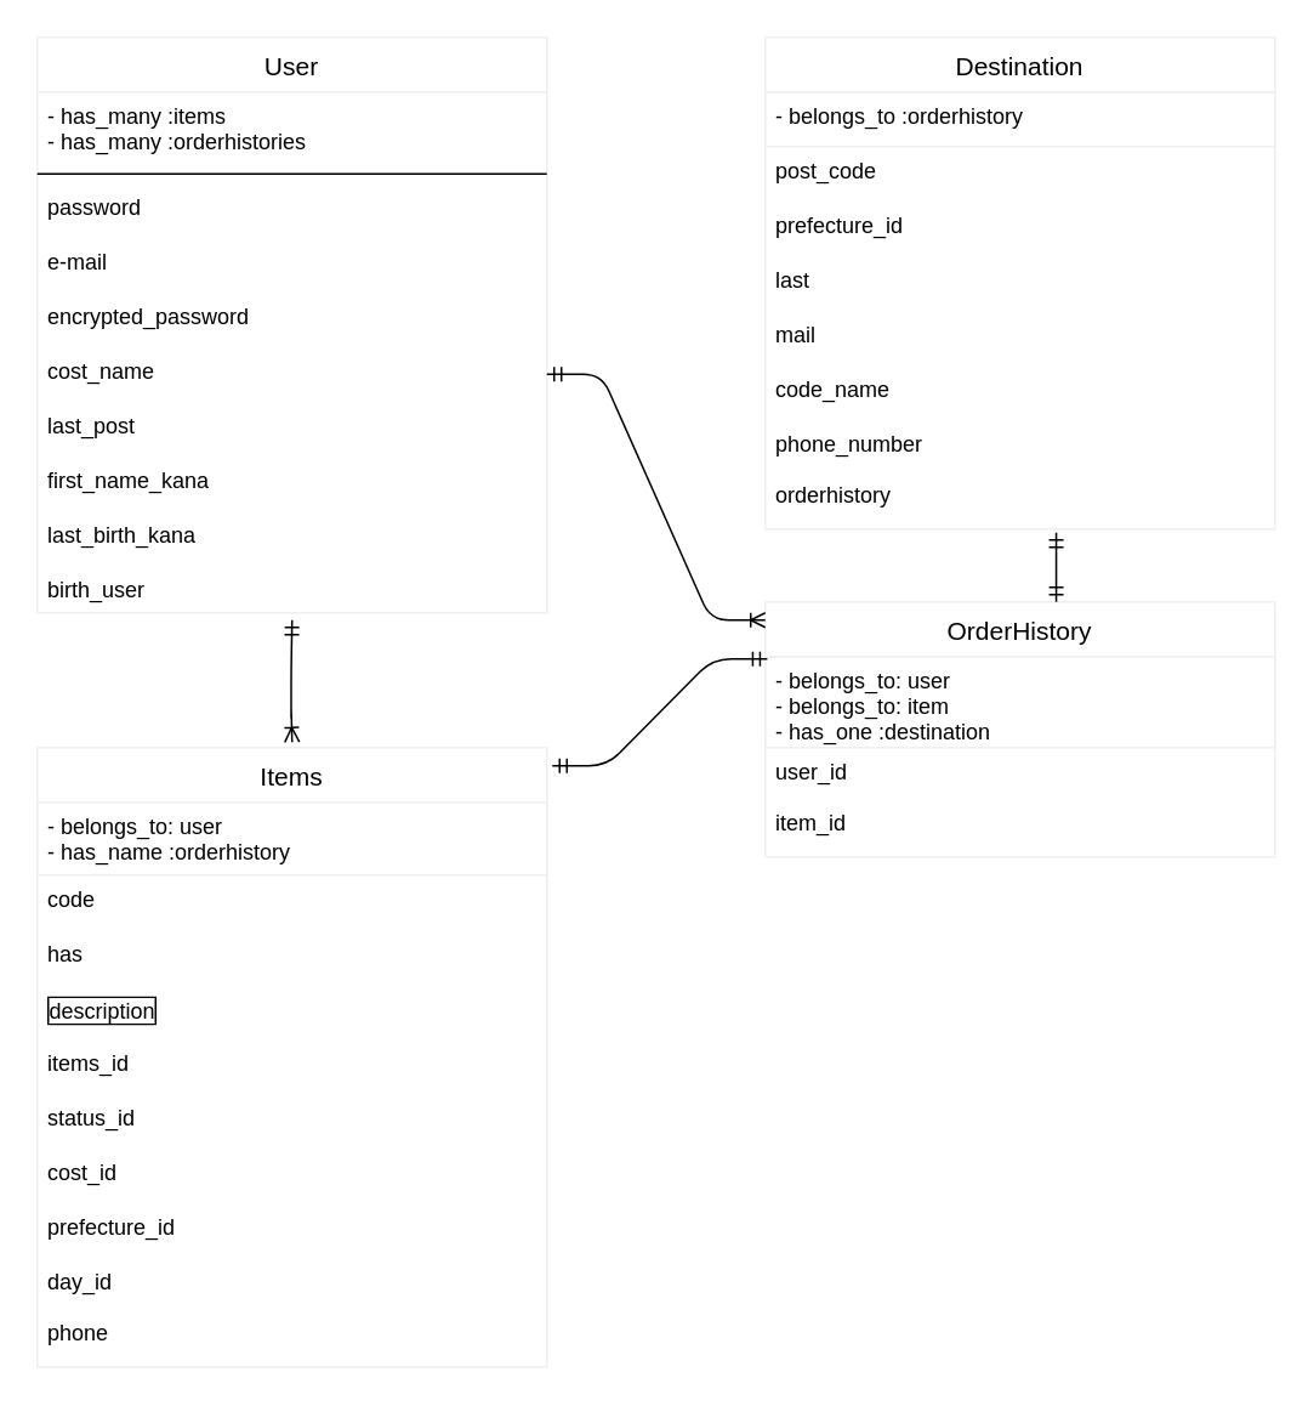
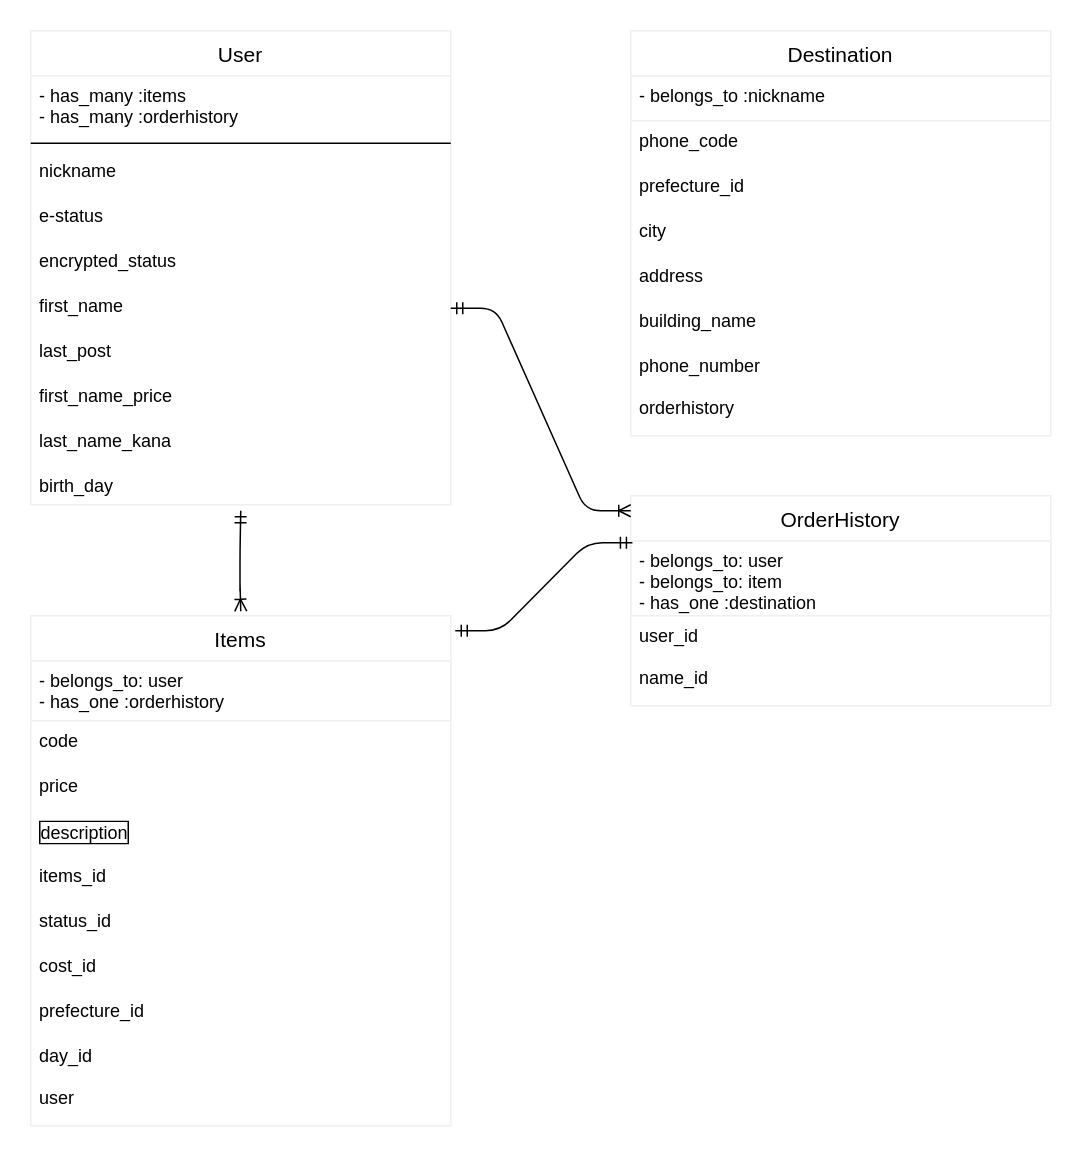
  <mxCell id="0" />
  <mxCell id="1" parent="0" />
  <mxCell id="2" value="Items" style="swimlane;fontStyle=0;childLayout=stackLayout;horizontal=1;startSize=30;horizontalStack=0;resizeParent=1;resizeParentMax=0;resizeLast=0;collapsible=1;marginBottom=0;align=center;fontSize=14;rounded=0;glass=0;labelBackgroundColor=none;sketch=0;strokeColor=#f0f0f0;fillColor=none;html=0;" parent="1" vertex="1"><mxGeometry x="20" y="410" width="280" height="340" as="geometry" /></mxCell>
- <mxCell id="3" value="- belongs_to: user&#10;- has_name :orderhistory" style="text;fillColor=none;spacingLeft=4;spacingRight=4;overflow=hidden;rotatable=0;points=[[0,0.5],[1,0.5]];portConstraint=eastwest;fontSize=12;strokeColor=#f0f0f0;" parent="2" vertex="1"><mxGeometry y="30" width="280" height="40" as="geometry" /></mxCell>
+ <mxCell id="3" value="- belongs_to: user&#10;- has_one :orderhistory" style="text;fillColor=none;spacingLeft=4;spacingRight=4;overflow=hidden;rotatable=0;points=[[0,0.5],[1,0.5]];portConstraint=eastwest;fontSize=12;strokeColor=#f0f0f0;" parent="2" vertex="1"><mxGeometry y="30" width="280" height="40" as="geometry" /></mxCell>
  <mxCell id="4" value="code" style="text;strokeColor=none;fillColor=none;spacingLeft=4;spacingRight=4;overflow=hidden;rotatable=0;points=[[0,0.5],[1,0.5]];portConstraint=eastwest;fontSize=12;" parent="2" vertex="1"><mxGeometry y="70" width="280" height="30" as="geometry" /></mxCell>
- <mxCell id="5" value="has" style="text;strokeColor=none;fillColor=none;spacingLeft=4;spacingRight=4;overflow=hidden;rotatable=0;points=[[0,0.5],[1,0.5]];portConstraint=eastwest;fontSize=12;" parent="2" vertex="1"><mxGeometry y="100" width="280" height="30" as="geometry" /></mxCell>
+ <mxCell id="5" value="price" style="text;strokeColor=none;fillColor=none;spacingLeft=4;spacingRight=4;overflow=hidden;rotatable=0;points=[[0,0.5],[1,0.5]];portConstraint=eastwest;fontSize=12;" parent="2" vertex="1"><mxGeometry y="100" width="280" height="30" as="geometry" /></mxCell>
  <mxCell id="6" value="description" style="text;strokeColor=none;fillColor=none;spacingLeft=4;spacingRight=4;overflow=hidden;rotatable=0;points=[[0,0.5],[1,0.5]];portConstraint=eastwest;fontSize=12;labelBorderColor=#000000;html=1;" parent="2" vertex="1"><mxGeometry y="130" width="280" height="30" as="geometry" /></mxCell>
  <mxCell id="7" value="items_id" style="text;strokeColor=none;fillColor=none;spacingLeft=4;spacingRight=4;overflow=hidden;rotatable=0;points=[[0,0.5],[1,0.5]];portConstraint=eastwest;fontSize=12;" parent="2" vertex="1"><mxGeometry y="160" width="280" height="30" as="geometry" /></mxCell>
  <mxCell id="8" value="status_id" style="text;strokeColor=none;fillColor=none;spacingLeft=4;spacingRight=4;overflow=hidden;rotatable=0;points=[[0,0.5],[1,0.5]];portConstraint=eastwest;fontSize=12;" parent="2" vertex="1"><mxGeometry y="190" width="280" height="30" as="geometry" /></mxCell>
  <mxCell id="9" value="cost_id" style="text;strokeColor=none;fillColor=none;spacingLeft=4;spacingRight=4;overflow=hidden;rotatable=0;points=[[0,0.5],[1,0.5]];portConstraint=eastwest;fontSize=12;" parent="2" vertex="1"><mxGeometry y="220" width="280" height="30" as="geometry" /></mxCell>
  <mxCell id="10" value="prefecture_id" style="text;strokeColor=none;fillColor=none;spacingLeft=4;spacingRight=4;overflow=hidden;rotatable=0;points=[[0,0.5],[1,0.5]];portConstraint=eastwest;fontSize=12;" parent="2" vertex="1"><mxGeometry y="250" width="280" height="30" as="geometry" /></mxCell>
- <mxCell id="11" value="day_id&#10;&#10;phone" style="text;strokeColor=none;fillColor=none;spacingLeft=4;spacingRight=4;overflow=hidden;rotatable=0;points=[[0,0.5],[1,0.5]];portConstraint=eastwest;fontSize=12;" parent="2" vertex="1"><mxGeometry y="280" width="280" height="60" as="geometry" /></mxCell>
+ <mxCell id="11" value="day_id&#10;&#10;user" style="text;strokeColor=none;fillColor=none;spacingLeft=4;spacingRight=4;overflow=hidden;rotatable=0;points=[[0,0.5],[1,0.5]];portConstraint=eastwest;fontSize=12;" parent="2" vertex="1"><mxGeometry y="280" width="280" height="60" as="geometry" /></mxCell>
  <mxCell id="12" value="Destination" style="swimlane;fontStyle=0;childLayout=stackLayout;horizontal=1;startSize=30;horizontalStack=0;resizeParent=1;resizeParentMax=0;resizeLast=0;collapsible=1;marginBottom=0;align=center;fontSize=14;rounded=0;glass=0;labelBackgroundColor=none;sketch=0;strokeColor=#f0f0f0;fillColor=none;html=0;" parent="1" vertex="1"><mxGeometry x="420" y="20" width="280" height="270" as="geometry" /></mxCell>
- <mxCell id="13" value="- belongs_to :orderhistory" style="text;fillColor=none;spacingLeft=4;spacingRight=4;overflow=hidden;rotatable=0;points=[[0,0.5],[1,0.5]];portConstraint=eastwest;fontSize=12;align=left;strokeColor=#f0f0f0;" parent="12" vertex="1"><mxGeometry y="30" width="280" height="30" as="geometry" /></mxCell>
- <mxCell id="14" value="post_code" style="text;strokeColor=none;fillColor=none;spacingLeft=4;spacingRight=4;overflow=hidden;rotatable=0;points=[[0,0.5],[1,0.5]];portConstraint=eastwest;fontSize=12;" parent="12" vertex="1"><mxGeometry y="60" width="280" height="30" as="geometry" /></mxCell>
+ <mxCell id="13" value="- belongs_to :nickname" style="text;fillColor=none;spacingLeft=4;spacingRight=4;overflow=hidden;rotatable=0;points=[[0,0.5],[1,0.5]];portConstraint=eastwest;fontSize=12;align=left;strokeColor=#f0f0f0;" parent="12" vertex="1"><mxGeometry y="30" width="280" height="30" as="geometry" /></mxCell>
+ <mxCell id="14" value="phone_code" style="text;strokeColor=none;fillColor=none;spacingLeft=4;spacingRight=4;overflow=hidden;rotatable=0;points=[[0,0.5],[1,0.5]];portConstraint=eastwest;fontSize=12;" parent="12" vertex="1"><mxGeometry y="60" width="280" height="30" as="geometry" /></mxCell>
  <mxCell id="15" value="prefecture_id" style="text;strokeColor=none;fillColor=none;spacingLeft=4;spacingRight=4;overflow=hidden;rotatable=0;points=[[0,0.5],[1,0.5]];portConstraint=eastwest;fontSize=12;" parent="12" vertex="1"><mxGeometry y="90" width="280" height="30" as="geometry" /></mxCell>
- <mxCell id="16" value="last" style="text;strokeColor=none;fillColor=none;spacingLeft=4;spacingRight=4;overflow=hidden;rotatable=0;points=[[0,0.5],[1,0.5]];portConstraint=eastwest;fontSize=12;" parent="12" vertex="1"><mxGeometry y="120" width="280" height="30" as="geometry" /></mxCell>
- <mxCell id="17" value="mail" style="text;strokeColor=none;fillColor=none;spacingLeft=4;spacingRight=4;overflow=hidden;rotatable=0;points=[[0,0.5],[1,0.5]];portConstraint=eastwest;fontSize=12;" parent="12" vertex="1"><mxGeometry y="150" width="280" height="30" as="geometry" /></mxCell>
- <mxCell id="18" value="code_name" style="text;strokeColor=none;fillColor=none;spacingLeft=4;spacingRight=4;overflow=hidden;rotatable=0;points=[[0,0.5],[1,0.5]];portConstraint=eastwest;fontSize=12;" parent="12" vertex="1"><mxGeometry y="180" width="280" height="30" as="geometry" /></mxCell>
+ <mxCell id="16" value="city" style="text;strokeColor=none;fillColor=none;spacingLeft=4;spacingRight=4;overflow=hidden;rotatable=0;points=[[0,0.5],[1,0.5]];portConstraint=eastwest;fontSize=12;" parent="12" vertex="1"><mxGeometry y="120" width="280" height="30" as="geometry" /></mxCell>
+ <mxCell id="17" value="address" style="text;strokeColor=none;fillColor=none;spacingLeft=4;spacingRight=4;overflow=hidden;rotatable=0;points=[[0,0.5],[1,0.5]];portConstraint=eastwest;fontSize=12;" parent="12" vertex="1"><mxGeometry y="150" width="280" height="30" as="geometry" /></mxCell>
+ <mxCell id="18" value="building_name" style="text;strokeColor=none;fillColor=none;spacingLeft=4;spacingRight=4;overflow=hidden;rotatable=0;points=[[0,0.5],[1,0.5]];portConstraint=eastwest;fontSize=12;" parent="12" vertex="1"><mxGeometry y="180" width="280" height="30" as="geometry" /></mxCell>
  <mxCell id="19" value="phone_number&#10;&#10;orderhistory" style="text;strokeColor=none;fillColor=none;spacingLeft=4;spacingRight=4;overflow=hidden;rotatable=0;points=[[0,0.5],[1,0.5]];portConstraint=eastwest;fontSize=12;" parent="12" vertex="1"><mxGeometry y="210" width="280" height="60" as="geometry" /></mxCell>
  <mxCell id="20" value="OrderHistory" style="swimlane;fontStyle=0;childLayout=stackLayout;horizontal=1;startSize=30;horizontalStack=0;resizeParent=1;resizeParentMax=0;resizeLast=0;collapsible=1;marginBottom=0;align=center;fontSize=14;rounded=0;glass=0;labelBackgroundColor=none;sketch=0;strokeColor=#f0f0f0;fillColor=none;html=0;" parent="1" vertex="1"><mxGeometry x="420" y="330" width="280" height="140" as="geometry" /></mxCell>
  <mxCell id="21" value="- belongs_to: user&#10;- belongs_to: item&#10;- has_one :destination" style="text;fillColor=none;spacingLeft=4;spacingRight=4;overflow=hidden;rotatable=0;points=[[0,0.5],[1,0.5]];portConstraint=eastwest;fontSize=12;strokeColor=#f0f0f0;" parent="20" vertex="1"><mxGeometry y="30" width="280" height="50" as="geometry" /></mxCell>
- <mxCell id="22" value="user_id&#10;&#10;item_id" style="text;strokeColor=none;fillColor=none;spacingLeft=4;spacingRight=4;overflow=hidden;rotatable=0;points=[[0,0.5],[1,0.5]];portConstraint=eastwest;fontSize=12;" parent="20" vertex="1"><mxGeometry y="80" width="280" height="60" as="geometry" /></mxCell>
+ <mxCell id="22" value="user_id&#10;&#10;name_id" style="text;strokeColor=none;fillColor=none;spacingLeft=4;spacingRight=4;overflow=hidden;rotatable=0;points=[[0,0.5],[1,0.5]];portConstraint=eastwest;fontSize=12;" parent="20" vertex="1"><mxGeometry y="80" width="280" height="60" as="geometry" /></mxCell>
  <mxCell id="23" value="User" style="swimlane;fontStyle=0;childLayout=stackLayout;horizontal=1;startSize=30;horizontalStack=0;resizeParent=1;resizeParentMax=0;resizeLast=0;collapsible=1;marginBottom=0;align=center;fontSize=14;rounded=0;glass=0;labelBackgroundColor=none;sketch=0;strokeColor=#f0f0f0;fillColor=none;html=0;" parent="1" vertex="1"><mxGeometry x="20" y="20" width="280" height="316" as="geometry" /></mxCell>
- <mxCell id="24" value="- has_many :items&#10;- has_many :orderhistories" style="text;strokeColor=none;fillColor=none;spacingLeft=4;spacingRight=4;overflow=hidden;rotatable=0;points=[[0,0.5],[1,0.5]];portConstraint=eastwest;fontSize=12;align=left;" parent="23" vertex="1"><mxGeometry y="30" width="280" height="40" as="geometry" /></mxCell>
+ <mxCell id="24" value="- has_many :items&#10;- has_many :orderhistory" style="text;strokeColor=none;fillColor=none;spacingLeft=4;spacingRight=4;overflow=hidden;rotatable=0;points=[[0,0.5],[1,0.5]];portConstraint=eastwest;fontSize=12;align=left;" parent="23" vertex="1"><mxGeometry y="30" width="280" height="40" as="geometry" /></mxCell>
  <mxCell id="25" value="" style="line;strokeWidth=1;rotatable=0;dashed=0;labelPosition=right;align=left;verticalAlign=middle;spacingTop=0;spacingLeft=6;points=[];portConstraint=eastwest;rounded=0;glass=0;labelBackgroundColor=none;sketch=0;fillColor=none;html=1;" parent="23" vertex="1"><mxGeometry y="70" width="280" height="10" as="geometry" /></mxCell>
- <mxCell id="26" value="password" style="text;strokeColor=none;fillColor=none;spacingLeft=4;spacingRight=4;overflow=hidden;rotatable=0;points=[[0,0.5],[1,0.5]];portConstraint=eastwest;fontSize=12;" parent="23" vertex="1"><mxGeometry y="80" width="280" height="30" as="geometry" /></mxCell>
- <mxCell id="27" value="e-mail" style="text;strokeColor=none;fillColor=none;spacingLeft=4;spacingRight=4;overflow=hidden;rotatable=0;points=[[0,0.5],[1,0.5]];portConstraint=eastwest;fontSize=12;" parent="23" vertex="1"><mxGeometry y="110" width="280" height="30" as="geometry" /></mxCell>
- <mxCell id="28" value="encrypted_password" style="text;strokeColor=none;fillColor=none;spacingLeft=4;spacingRight=4;overflow=hidden;rotatable=0;points=[[0,0.5],[1,0.5]];portConstraint=eastwest;fontSize=12;" parent="23" vertex="1"><mxGeometry y="140" width="280" height="30" as="geometry" /></mxCell>
- <mxCell id="29" value="cost_name" style="text;strokeColor=none;fillColor=none;spacingLeft=4;spacingRight=4;overflow=hidden;rotatable=0;points=[[0,0.5],[1,0.5]];portConstraint=eastwest;fontSize=12;" parent="23" vertex="1"><mxGeometry y="170" width="280" height="30" as="geometry" /></mxCell>
+ <mxCell id="26" value="nickname" style="text;strokeColor=none;fillColor=none;spacingLeft=4;spacingRight=4;overflow=hidden;rotatable=0;points=[[0,0.5],[1,0.5]];portConstraint=eastwest;fontSize=12;" parent="23" vertex="1"><mxGeometry y="80" width="280" height="30" as="geometry" /></mxCell>
+ <mxCell id="27" value="e-status" style="text;strokeColor=none;fillColor=none;spacingLeft=4;spacingRight=4;overflow=hidden;rotatable=0;points=[[0,0.5],[1,0.5]];portConstraint=eastwest;fontSize=12;" parent="23" vertex="1"><mxGeometry y="110" width="280" height="30" as="geometry" /></mxCell>
+ <mxCell id="28" value="encrypted_status" style="text;strokeColor=none;fillColor=none;spacingLeft=4;spacingRight=4;overflow=hidden;rotatable=0;points=[[0,0.5],[1,0.5]];portConstraint=eastwest;fontSize=12;" parent="23" vertex="1"><mxGeometry y="140" width="280" height="30" as="geometry" /></mxCell>
+ <mxCell id="29" value="first_name" style="text;strokeColor=none;fillColor=none;spacingLeft=4;spacingRight=4;overflow=hidden;rotatable=0;points=[[0,0.5],[1,0.5]];portConstraint=eastwest;fontSize=12;" parent="23" vertex="1"><mxGeometry y="170" width="280" height="30" as="geometry" /></mxCell>
  <mxCell id="30" value="last_post" style="text;strokeColor=none;fillColor=none;spacingLeft=4;spacingRight=4;overflow=hidden;rotatable=0;points=[[0,0.5],[1,0.5]];portConstraint=eastwest;fontSize=12;" parent="23" vertex="1"><mxGeometry y="200" width="280" height="30" as="geometry" /></mxCell>
- <mxCell id="31" value="first_name_kana" style="text;strokeColor=none;fillColor=none;spacingLeft=4;spacingRight=4;overflow=hidden;rotatable=0;points=[[0,0.5],[1,0.5]];portConstraint=eastwest;fontSize=12;" parent="23" vertex="1"><mxGeometry y="230" width="280" height="30" as="geometry" /></mxCell>
- <mxCell id="32" value="last_birth_kana" style="text;strokeColor=none;fillColor=none;spacingLeft=4;spacingRight=4;overflow=hidden;rotatable=0;points=[[0,0.5],[1,0.5]];portConstraint=eastwest;fontSize=12;" parent="23" vertex="1"><mxGeometry y="260" width="280" height="30" as="geometry" /></mxCell>
- <mxCell id="33" value="birth_user" style="text;strokeColor=none;fillColor=none;spacingLeft=4;spacingRight=4;overflow=hidden;rotatable=0;points=[[0,0.5],[1,0.5]];portConstraint=eastwest;fontSize=12;" parent="23" vertex="1"><mxGeometry y="290" width="280" height="26" as="geometry" /></mxCell>
+ <mxCell id="31" value="first_name_price" style="text;strokeColor=none;fillColor=none;spacingLeft=4;spacingRight=4;overflow=hidden;rotatable=0;points=[[0,0.5],[1,0.5]];portConstraint=eastwest;fontSize=12;" parent="23" vertex="1"><mxGeometry y="230" width="280" height="30" as="geometry" /></mxCell>
+ <mxCell id="32" value="last_name_kana" style="text;strokeColor=none;fillColor=none;spacingLeft=4;spacingRight=4;overflow=hidden;rotatable=0;points=[[0,0.5],[1,0.5]];portConstraint=eastwest;fontSize=12;" parent="23" vertex="1"><mxGeometry y="260" width="280" height="30" as="geometry" /></mxCell>
+ <mxCell id="33" value="birth_day" style="text;strokeColor=none;fillColor=none;spacingLeft=4;spacingRight=4;overflow=hidden;rotatable=0;points=[[0,0.5],[1,0.5]];portConstraint=eastwest;fontSize=12;" parent="23" vertex="1"><mxGeometry y="290" width="280" height="26" as="geometry" /></mxCell>
  <mxCell id="34" value="" style="fontSize=12;html=1;endArrow=ERoneToMany;startArrow=ERmandOne;startFill=0;" parent="1" edge="1"><mxGeometry width="100" height="100" relative="1" as="geometry"><mxPoint x="160" y="340" as="sourcePoint" /><mxPoint x="160" y="407" as="targetPoint" /><Array as="points"><mxPoint x="159.5" y="367" /><mxPoint x="159.5" y="397" /><mxPoint x="159.5" y="387" /></Array></mxGeometry></mxCell>
  <mxCell id="35" value="" style="edgeStyle=entityRelationEdgeStyle;fontSize=12;html=1;endArrow=ERmandOne;startArrow=ERmandOne;entryX=0.004;entryY=0.025;entryDx=0;entryDy=0;entryPerimeter=0;" parent="1" target="21" edge="1"><mxGeometry width="100" height="100" relative="1" as="geometry"><mxPoint x="303" y="420" as="sourcePoint" /><mxPoint x="420" y="420" as="targetPoint" /></mxGeometry></mxCell>
  <mxCell id="36" value="" style="edgeStyle=entityRelationEdgeStyle;fontSize=12;html=1;endArrow=ERoneToMany;startArrow=ERmandOne;exitX=1;exitY=0.5;exitDx=0;exitDy=0;" parent="1" source="29" edge="1"><mxGeometry width="100" height="100" relative="1" as="geometry"><mxPoint x="300" y="340" as="sourcePoint" /><mxPoint x="420" y="340" as="targetPoint" /></mxGeometry></mxCell>
- <mxCell id="37" value="" style="fontSize=12;html=1;endArrow=ERmandOne;startArrow=ERmandOne;exitX=0.571;exitY=0;exitDx=0;exitDy=0;exitPerimeter=0;entryX=0.571;entryY=1.033;entryDx=0;entryDy=0;entryPerimeter=0;" parent="1" source="20" target="19" edge="1"><mxGeometry width="100" height="100" relative="1" as="geometry"><mxPoint x="480" y="364" as="sourcePoint" /><mxPoint x="580" y="300" as="targetPoint" /></mxGeometry></mxCell>
